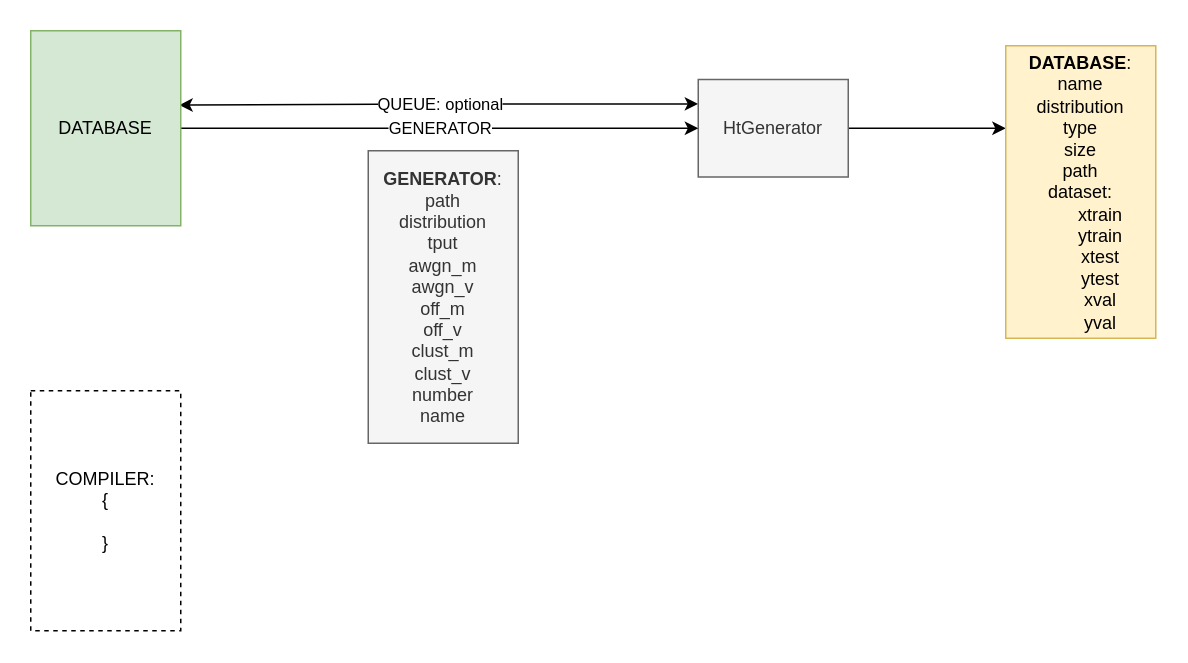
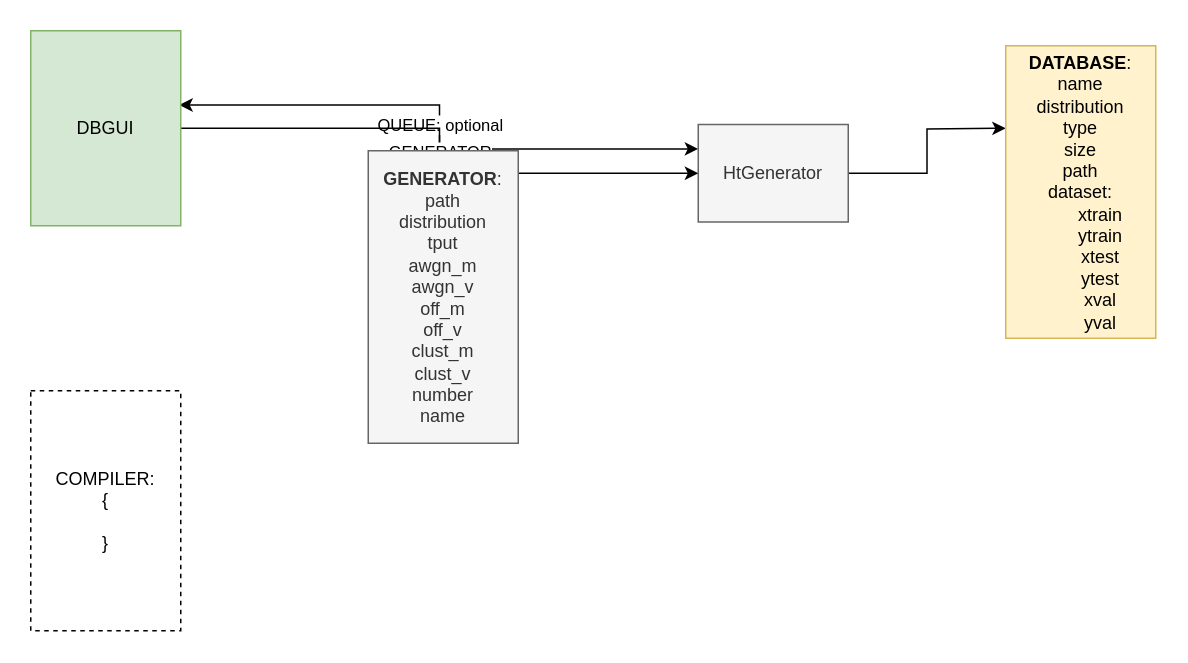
  <mxCell id="0" />
  <mxCell id="1" parent="0" />
  <mxCell id="2" value="COMPILER:&lt;br&gt;{&lt;br&gt;&lt;br&gt;}" style="rounded=0;whiteSpace=wrap;html=1;dashed=1;" vertex="1" parent="1"><mxGeometry width="100" height="160" as="geometry" x="20" y="260" /></mxCell>
  <mxCell id="3" value="QUEUE: optional" style="edgeStyle=orthogonalEdgeStyle;rounded=0;orthogonalLoop=1;jettySize=auto;html=1;exitX=0;exitY=0.25;exitDx=0;exitDy=0;entryX=0.99;entryY=0.381;entryDx=0;entryDy=0;entryPerimeter=0;strokeColor=default;startArrow=classic;startFill=1;" edge="1" parent="1" source="5" target="7"><mxGeometry relative="1" as="geometry" /></mxCell>
  <mxCell id="4" style="edgeStyle=orthogonalEdgeStyle;rounded=0;orthogonalLoop=1;jettySize=auto;html=1;exitX=1;exitY=0.5;exitDx=0;exitDy=0;startArrow=none;startFill=0;strokeColor=default;" edge="1" parent="1" source="5"><mxGeometry relative="1" as="geometry"><mxPoint x="670" y="85" as="targetPoint" /></mxGeometry></mxCell>
- <mxCell id="5" value="HtGenerator" style="rounded=0;whiteSpace=wrap;html=1;fillColor=#f5f5f5;strokeColor=#666666;fontColor=#333333;" vertex="1" parent="1"><mxGeometry x="465" y="52.5" width="100" height="65" as="geometry" /></mxCell>
+ <mxCell id="5" value="HtGenerator" style="rounded=0;whiteSpace=wrap;html=1;fillColor=#f5f5f5;strokeColor=#666666;fontColor=#333333;" vertex="1" parent="1"><mxGeometry x="465" y="82.5" width="100" height="65" as="geometry" /></mxCell>
  <mxCell id="6" value="GENERATOR" style="edgeStyle=orthogonalEdgeStyle;rounded=0;orthogonalLoop=1;jettySize=auto;html=1;exitX=1;exitY=0.5;exitDx=0;exitDy=0;entryX=0;entryY=0.5;entryDx=0;entryDy=0;" edge="1" parent="1" source="7" target="5"><mxGeometry relative="1" as="geometry" /></mxCell>
- <mxCell id="7" value="DATABASE" style="rounded=0;whiteSpace=wrap;html=1;fillColor=#d5e8d4;strokeColor=#82b366;" vertex="1" parent="1"><mxGeometry y="20" width="100" height="130" as="geometry" x="20" /></mxCell>
+ <mxCell id="7" value="DBGUI" style="rounded=0;whiteSpace=wrap;html=1;fillColor=#d5e8d4;strokeColor=#82b366;" vertex="1" parent="1"><mxGeometry y="20" width="100" height="130" as="geometry" x="20" /></mxCell>
  <mxCell id="8" value="&lt;b&gt;GENERATOR&lt;/b&gt;:&lt;br&gt;path&lt;br&gt;distribution&lt;br&gt;tput&lt;br&gt;awgn_m&lt;br&gt;awgn_v&lt;br&gt;off_m&lt;br&gt;off_v&lt;br&gt;clust_m&lt;br&gt;clust_v&lt;br&gt;number&lt;br&gt;name" style="rounded=0;whiteSpace=wrap;html=1;fillColor=#f5f5f5;fontColor=#333333;strokeColor=#666666;" vertex="1" parent="1"><mxGeometry x="245" y="100" width="100" height="195" as="geometry" /></mxCell>
  <mxCell id="9" value="&lt;b&gt;DATABASE&lt;/b&gt;:&lt;br&gt;name&lt;br&gt;distribution&lt;br&gt;type&lt;br&gt;size&lt;br&gt;path&lt;br&gt;dataset:&lt;br&gt;&lt;span style=&quot;white-space: pre;&quot;&gt;&#09;&lt;/span&gt;xtrain&lt;br&gt;&lt;span style=&quot;white-space: pre;&quot;&gt;&#09;&lt;/span&gt;ytrain&lt;br&gt;&lt;span style=&quot;white-space: pre;&quot;&gt;&#09;&lt;/span&gt;xtest&lt;br&gt;&lt;span style=&quot;white-space: pre;&quot;&gt;&#09;&lt;/span&gt;ytest&lt;br&gt;&lt;span style=&quot;white-space: pre;&quot;&gt;&#09;&lt;/span&gt;xval&lt;br&gt;&lt;span style=&quot;white-space: pre;&quot;&gt;&#09;&lt;/span&gt;yval" style="rounded=0;whiteSpace=wrap;html=1;fillColor=#fff2cc;strokeColor=#d6b656;" vertex="1" parent="1"><mxGeometry x="670" y="30" width="100" height="195" as="geometry" /></mxCell>
